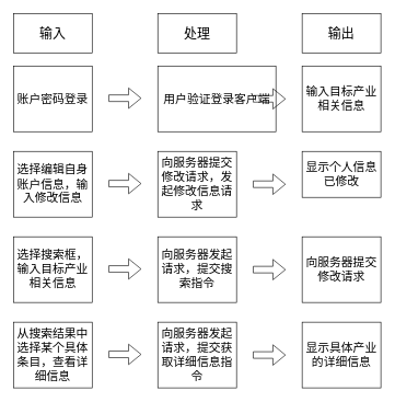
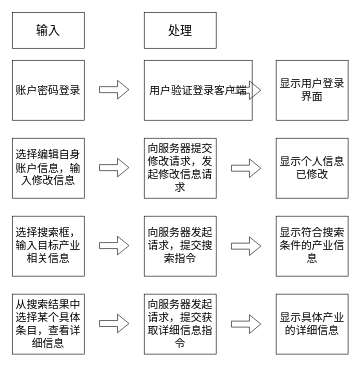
  <mxCell id="0" />
  <mxCell id="1" parent="0" />
  <mxCell id="2" value="&lt;font style=&quot;font-size: 20px&quot;&gt;输入&lt;/font&gt;" style="rounded=0;whiteSpace=wrap;html=1;" parent="1" vertex="1"><mxGeometry x="20" y="20" width="120" height="60" as="geometry" /></mxCell>
  <mxCell id="3" value="&lt;font style=&quot;font-size: 20px&quot;&gt;处理&lt;/font&gt;" style="rounded=0;whiteSpace=wrap;html=1;" parent="1" vertex="1"><mxGeometry x="240" y="20" width="120" height="60" as="geometry" /></mxCell>
- <mxCell id="4" value="&lt;span style=&quot;font-size: 20px&quot;&gt;输出&lt;/span&gt;" style="rounded=0;whiteSpace=wrap;html=1;" parent="1" vertex="1"><mxGeometry x="460" y="20" width="120" height="60" as="geometry" /></mxCell>
  <mxCell id="5" value="&lt;font style=&quot;font-size: 18px&quot;&gt;账户密码登录&lt;/font&gt;" style="rounded=0;whiteSpace=wrap;html=1;" parent="1" vertex="1"><mxGeometry x="20" y="100" width="120" height="100" as="geometry" /></mxCell>
  <mxCell id="6" value="&lt;font style=&quot;font-size: 18px&quot;&gt;用户验证登录客户端&lt;/font&gt;" style="rounded=0;whiteSpace=wrap;html=1;fontStyle=0" parent="1" vertex="1"><mxGeometry x="240" y="100" width="180" height="100" as="geometry" /></mxCell>
- <mxCell id="7" value="&lt;font style=&quot;font-size: 18px&quot;&gt;输入目标产业相关信息&lt;/font&gt;" style="rounded=0;whiteSpace=wrap;html=1;fontStyle=0" parent="1" vertex="1"><mxGeometry x="460" y="100" width="120" height="100" as="geometry" /></mxCell>
+ <mxCell id="7" value="&lt;font style=&quot;font-size: 18px&quot;&gt;显示用户登录界面&lt;/font&gt;" style="rounded=0;whiteSpace=wrap;html=1;fontStyle=0" parent="1" vertex="1"><mxGeometry x="460" y="100" width="120" height="100" as="geometry" /></mxCell>
  <mxCell id="8" value="" style="shape=flexArrow;endArrow=classic;html=1;" parent="1" edge="1"><mxGeometry width="50" height="50" relative="1" as="geometry"><mxPoint x="165" y="149" as="sourcePoint" /><mxPoint x="215" y="149" as="targetPoint" /></mxGeometry></mxCell>
  <mxCell id="9" value="" style="shape=flexArrow;endArrow=classic;html=1;" parent="1" edge="1"><mxGeometry width="50" height="50" relative="1" as="geometry"><mxPoint x="385" y="150" as="sourcePoint" /><mxPoint x="435" y="150" as="targetPoint" /></mxGeometry></mxCell>
  <mxCell id="10" value="选择编辑自身账户信息，输入修改信息" style="rounded=0;whiteSpace=wrap;html=1;fontSize=18;fontStyle=0" parent="1" vertex="1"><mxGeometry x="20" y="230" width="120" height="100" as="geometry" /></mxCell>
  <mxCell id="11" value="向服务器提交修改请求，发起修改信息请求" style="rounded=0;whiteSpace=wrap;html=1;fontStyle=0;fontSize=18;" parent="1" vertex="1"><mxGeometry x="240" y="230" width="120" height="100" as="geometry" /></mxCell>
- <mxCell id="12" value="显示个人信息已修改" style="rounded=0;whiteSpace=wrap;html=1;fontStyle=0;fontSize=18;" parent="1" vertex="1"><mxGeometry x="460" y="230" width="120" height="70" as="geometry" /></mxCell>
+ <mxCell id="12" value="显示个人信息已修改" style="rounded=0;whiteSpace=wrap;html=1;fontStyle=0;fontSize=18;" parent="1" vertex="1"><mxGeometry x="460" y="230" width="120" height="100" as="geometry" /></mxCell>
  <mxCell id="13" value="" style="shape=flexArrow;endArrow=classic;html=1;fontSize=18;fontStyle=0" parent="1" edge="1"><mxGeometry width="50" height="50" relative="1" as="geometry"><mxPoint x="165" y="279" as="sourcePoint" /><mxPoint x="215" y="279" as="targetPoint" /></mxGeometry></mxCell>
  <mxCell id="14" value="" style="shape=flexArrow;endArrow=classic;html=1;fontSize=18;fontStyle=0" parent="1" edge="1"><mxGeometry width="50" height="50" relative="1" as="geometry"><mxPoint x="385" y="280" as="sourcePoint" /><mxPoint x="435" y="280" as="targetPoint" /></mxGeometry></mxCell>
  <mxCell id="15" value="选择搜索框，输入目标产业相关信息" style="rounded=0;whiteSpace=wrap;html=1;fontSize=18;fontStyle=0" parent="1" vertex="1"><mxGeometry x="20" y="360" width="120" height="100" as="geometry" /></mxCell>
  <mxCell id="16" value="向服务器发起请求，提交搜索指令" style="rounded=0;whiteSpace=wrap;html=1;fontStyle=0;fontSize=18;" parent="1" vertex="1"><mxGeometry x="240" y="360" width="120" height="100" as="geometry" /></mxCell>
- <mxCell id="17" value="向服务器提交修改请求" style="rounded=0;whiteSpace=wrap;html=1;fontStyle=0;fontSize=18;" parent="1" vertex="1"><mxGeometry x="460" y="360" width="120" height="100" as="geometry" /></mxCell>
+ <mxCell id="17" value="显示符合搜索条件的产业信息" style="rounded=0;whiteSpace=wrap;html=1;fontStyle=0;fontSize=18;" parent="1" vertex="1"><mxGeometry x="460" y="360" width="120" height="100" as="geometry" /></mxCell>
  <mxCell id="18" value="" style="shape=flexArrow;endArrow=classic;html=1;fontSize=18;fontStyle=0" parent="1" edge="1"><mxGeometry width="50" height="50" relative="1" as="geometry"><mxPoint x="165" y="409" as="sourcePoint" /><mxPoint x="215" y="409" as="targetPoint" /></mxGeometry></mxCell>
  <mxCell id="19" value="" style="shape=flexArrow;endArrow=classic;html=1;fontSize=18;fontStyle=0" parent="1" edge="1"><mxGeometry width="50" height="50" relative="1" as="geometry"><mxPoint x="385" y="410" as="sourcePoint" /><mxPoint x="435" y="410" as="targetPoint" /></mxGeometry></mxCell>
  <mxCell id="20" value="从搜索结果中选择某个具体条目，查看详细信息" style="rounded=0;whiteSpace=wrap;html=1;fontSize=18;fontStyle=0" parent="1" vertex="1"><mxGeometry x="20" y="490" width="120" height="100" as="geometry" /></mxCell>
  <mxCell id="21" value="向服务器发起请求，提交获取详细信息指令" style="rounded=0;whiteSpace=wrap;html=1;fontStyle=0;fontSize=18;" parent="1" vertex="1"><mxGeometry x="240" y="490" width="120" height="100" as="geometry" /></mxCell>
  <mxCell id="22" value="&lt;span style=&quot;white-space: normal; font-size: 18px;&quot;&gt;显示具体产业的详细信息&lt;/span&gt;" style="rounded=0;whiteSpace=wrap;html=1;fontStyle=0;fontSize=18;" parent="1" vertex="1"><mxGeometry x="460" y="490" width="120" height="100" as="geometry" /></mxCell>
  <mxCell id="23" value="" style="shape=flexArrow;endArrow=classic;html=1;fontSize=18;fontStyle=0" parent="1" edge="1"><mxGeometry width="50" height="50" relative="1" as="geometry"><mxPoint x="165" y="539" as="sourcePoint" /><mxPoint x="215" y="539" as="targetPoint" /></mxGeometry></mxCell>
  <mxCell id="24" value="" style="shape=flexArrow;endArrow=classic;html=1;fontSize=18;fontStyle=0" parent="1" edge="1"><mxGeometry width="50" height="50" relative="1" as="geometry"><mxPoint x="385" y="540" as="sourcePoint" /><mxPoint x="435" y="540" as="targetPoint" /></mxGeometry></mxCell>
